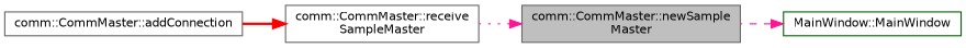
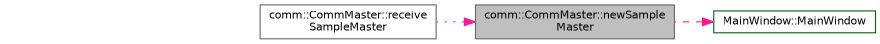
  digraph {
    rankdir=RL
    node [color=gray40 fillcolor=white fontname=Helvetica fontsize=10 shape=record style=filled]
    edge [color=deeppink dir=back fontname=Helvetica fontsize=10 labelfontname=Helvetica labelfontsize=10]
    n1 [fillcolor=grey75 fontcolor=black height=0.2 label="comm::CommMaster::newSample\lMaster" width=0.4]
    n2 [height=0.2 label="comm::CommMaster::receive\lSampleMaster" width=0.4]
    n3 [color=darkgreen height=0.2 label="MainWindow::MainWindow" width=0.4]
-   n4 [height=0.2 label="comm::CommMaster::addConnection" width=0.4]
    n1 -> n2 [style=dotted]
-   n2 -> n4 [color=red style=bold]
    n3 -> n1 [style=dashed]
  }
